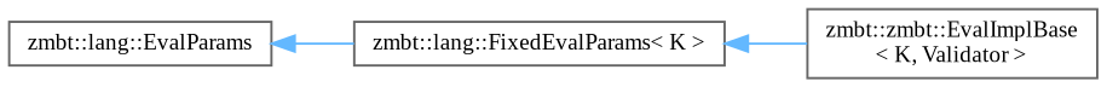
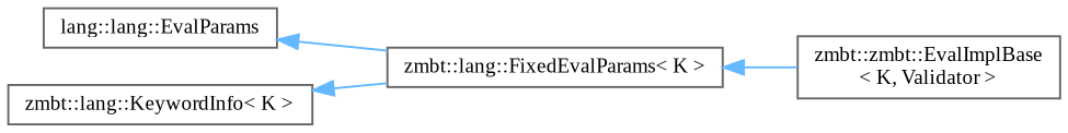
  digraph {
    fontname="Liberation Serif"
    rankdir=LR
    node [color=grey40 fillcolor=white fontname="Liberation Serif" fontsize=10 shape=box style=filled]
    edge [color=steelblue1 dir=back fontname="Liberation Serif" fontsize=10 labelfontname=Helvetica labelfontsize=10 style=solid]
-   n1 [height=0.2 label="zmbt::lang::EvalParams" width=0.4]
+   n1 [height=0.2 label="lang::lang::EvalParams" width=0.4]
    n2 [height=0.2 label="zmbt::lang::FixedEvalParams\< K \>" width=0.4]
    n3 [height=0.2 label="zmbt::zmbt::EvalImplBase\l\< K, Validator \>" width=0.4]
+   n4 [height=0.2 label="zmbt::lang::KeywordInfo\< K \>" width=0.4]
    n1 -> n2
    n2 -> n3
+   n4 -> n2
  }
